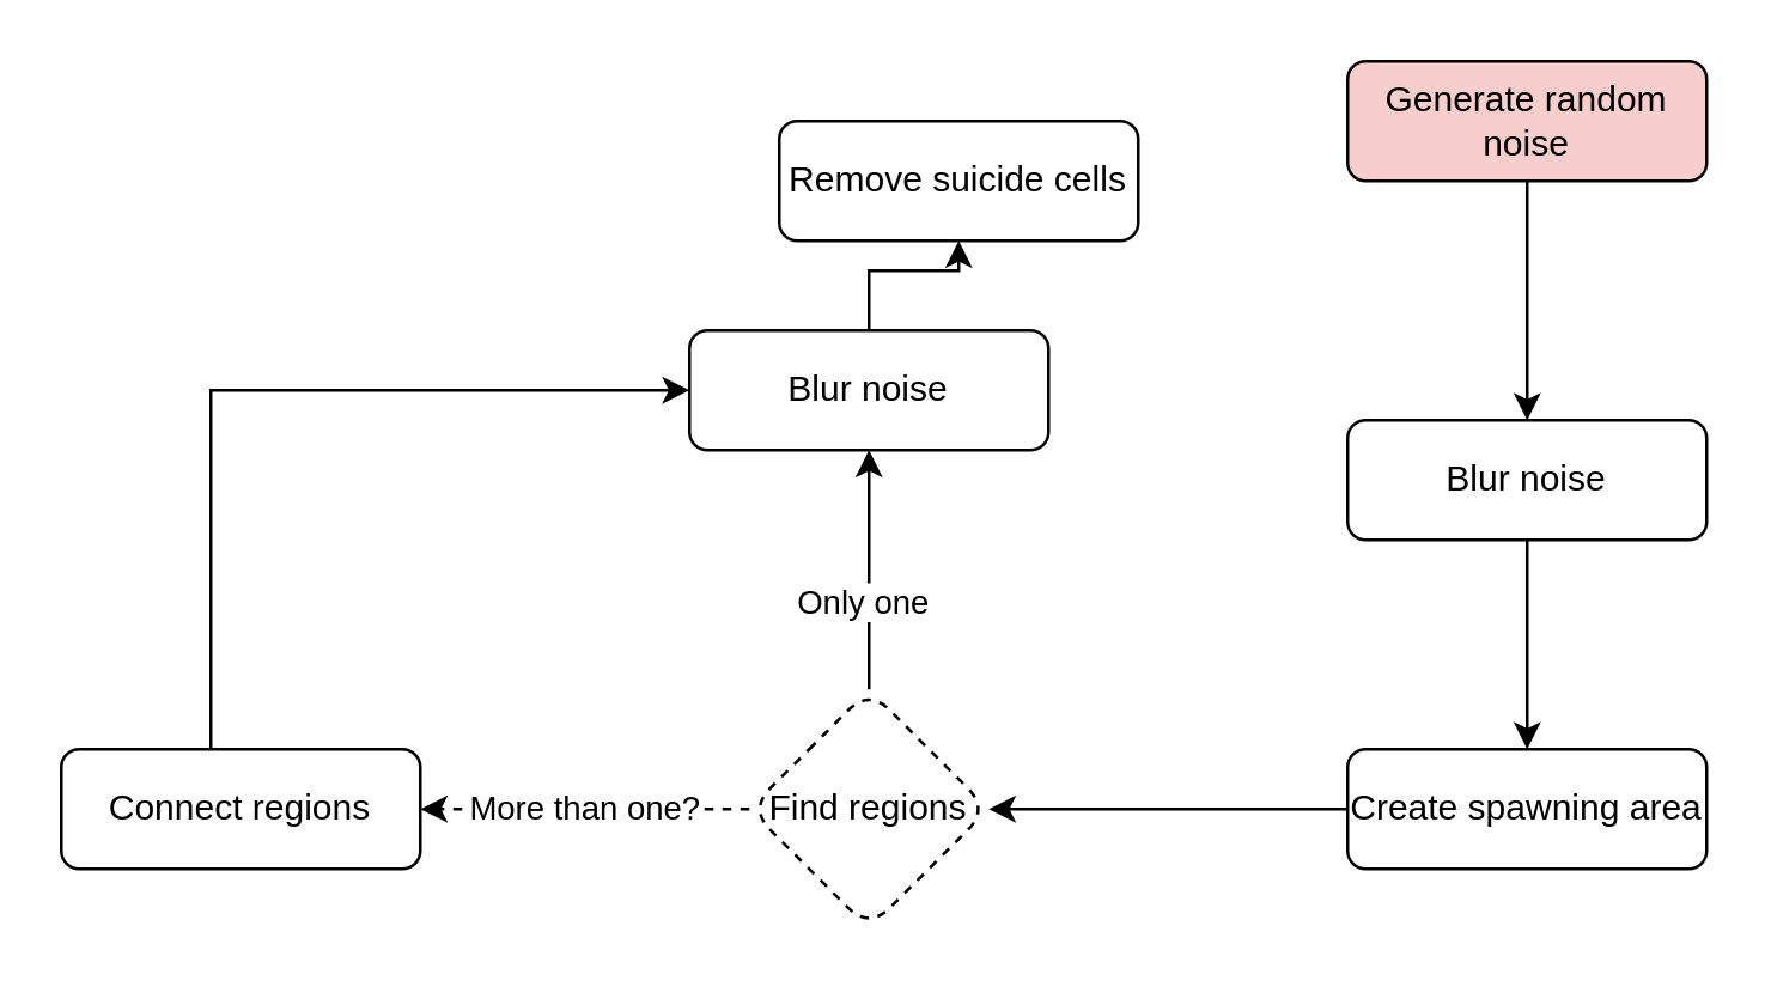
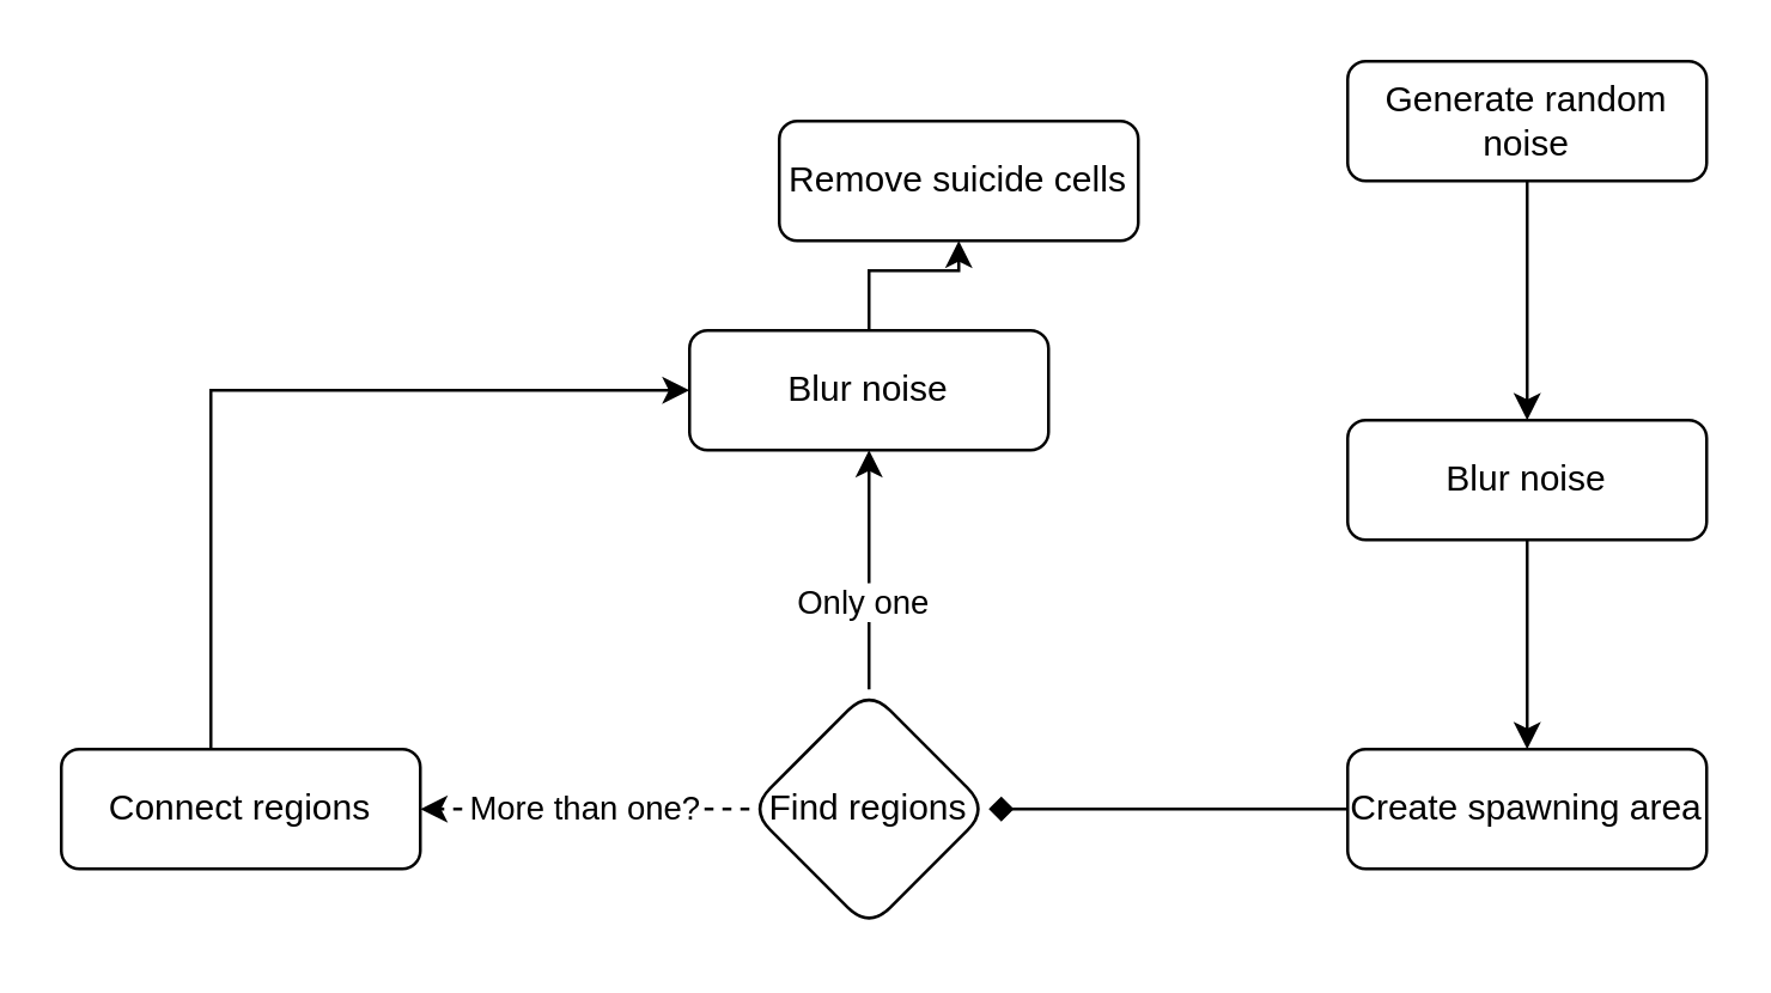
  <mxCell id="0" />
  <mxCell id="1" parent="0" />
  <mxCell id="2" value="" style="edgeStyle=orthogonalEdgeStyle;rounded=0;orthogonalLoop=1;jettySize=auto;html=1;" parent="1" source="3" target="5" edge="1"><mxGeometry relative="1" as="geometry" /></mxCell>
- <mxCell id="3" value="Generate random noise" style="rounded=1;whiteSpace=wrap;html=1;fontSize=12;glass=0;strokeWidth=1;shadow=0;fillColor=#f8cecc;" parent="1" vertex="1"><mxGeometry x="450" y="20" width="120" height="40" as="geometry" /></mxCell>
+ <mxCell id="3" value="Generate random noise" style="rounded=1;whiteSpace=wrap;html=1;fontSize=12;glass=0;strokeWidth=1;shadow=0;" parent="1" vertex="1"><mxGeometry x="450" y="20" width="120" height="40" as="geometry" /></mxCell>
  <mxCell id="4" value="" style="edgeStyle=orthogonalEdgeStyle;rounded=0;orthogonalLoop=1;jettySize=auto;html=1;" parent="1" source="5" target="15" edge="1"><mxGeometry relative="1" as="geometry" /></mxCell>
  <mxCell id="5" value="Blur noise" style="rounded=1;whiteSpace=wrap;html=1;fontSize=12;glass=0;strokeWidth=1;shadow=0;" parent="1" vertex="1"><mxGeometry x="450" y="140" width="120" height="40" as="geometry" /></mxCell>
  <mxCell id="6" value="More than one?" style="edgeStyle=orthogonalEdgeStyle;rounded=0;orthogonalLoop=1;jettySize=auto;html=1;dashed=1;" parent="1" source="9" target="11" edge="1"><mxGeometry relative="1" as="geometry" /></mxCell>
  <mxCell id="7" value="" style="edgeStyle=orthogonalEdgeStyle;rounded=0;orthogonalLoop=1;jettySize=auto;html=1;" parent="1" source="9" target="13" edge="1"><mxGeometry relative="1" as="geometry" /></mxCell>
  <mxCell id="8" value="Only one" style="edgeLabel;html=1;align=center;verticalAlign=middle;resizable=0;points=[];" parent="7" vertex="1" connectable="0"><mxGeometry x="-0.247" y="3" relative="1" as="geometry"><mxPoint as="offset" /></mxGeometry></mxCell>
- <mxCell id="9" value="Find regions" style="rhombus;whiteSpace=wrap;html=1;rounded=1;glass=0;strokeWidth=1;shadow=0;dashed=1;" parent="1" vertex="1"><mxGeometry x="250" y="230" width="80" height="80" as="geometry" /></mxCell>
+ <mxCell id="9" value="Find regions" style="rhombus;whiteSpace=wrap;html=1;rounded=1;glass=0;strokeWidth=1;shadow=0;" parent="1" vertex="1"><mxGeometry x="250" y="230" width="80" height="80" as="geometry" /></mxCell>
  <mxCell id="10" style="edgeStyle=orthogonalEdgeStyle;rounded=0;orthogonalLoop=1;jettySize=auto;html=1;entryX=0;entryY=0.5;entryDx=0;entryDy=0;" parent="1" source="11" target="13" edge="1"><mxGeometry relative="1" as="geometry"><Array as="points"><mxPoint x="70" y="130" /></Array></mxGeometry></mxCell>
  <mxCell id="11" value="Connect regions" style="whiteSpace=wrap;html=1;rounded=1;glass=0;strokeWidth=1;shadow=0;" parent="1" vertex="1"><mxGeometry x="20" y="250" width="120" height="40" as="geometry" /></mxCell>
  <mxCell id="12" value="" style="edgeStyle=orthogonalEdgeStyle;rounded=0;orthogonalLoop=1;jettySize=auto;html=1;" edge="1" parent="1" source="13" target="16"><mxGeometry relative="1" as="geometry" /></mxCell>
  <mxCell id="13" value="Blur noise" style="whiteSpace=wrap;html=1;rounded=1;glass=0;strokeWidth=1;shadow=0;" parent="1" vertex="1"><mxGeometry x="230" y="110" width="120" height="40" as="geometry" /></mxCell>
- <mxCell id="14" style="edgeStyle=orthogonalEdgeStyle;rounded=0;orthogonalLoop=1;jettySize=auto;html=1;" parent="1" source="15" target="9" edge="1"><mxGeometry relative="1" as="geometry" /></mxCell>
+ <mxCell id="14" style="edgeStyle=orthogonalEdgeStyle;rounded=0;orthogonalLoop=1;jettySize=auto;html=1;endArrow=diamond;" parent="1" source="15" target="9" edge="1"><mxGeometry relative="1" as="geometry" /></mxCell>
  <mxCell id="15" value="Create spawning area" style="rounded=1;whiteSpace=wrap;html=1;fontSize=12;glass=0;strokeWidth=1;shadow=0;" parent="1" vertex="1"><mxGeometry x="450" y="250" width="120" height="40" as="geometry" /></mxCell>
  <mxCell id="16" value="Remove suicide cells" style="whiteSpace=wrap;html=1;rounded=1;glass=0;strokeWidth=1;shadow=0;" vertex="1" parent="1"><mxGeometry x="260" y="40" width="120" height="40" as="geometry" /></mxCell>
